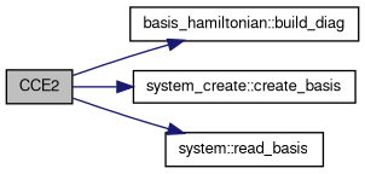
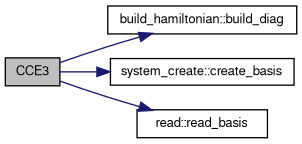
  digraph {
    rankdir=LR
    node [color=black fillcolor=white fontname=FreeSans fontsize=10 shape=record style=filled]
    edge [color=midnightblue fontname=FreeSans fontsize=10 labelfontname=FreeSans labelfontsize=10 style=solid]
-   n1 [fillcolor=grey75 fontcolor=black height=0.2 label=CCE2 width=0.4]
-   n2 [height=0.2 label="basis_hamiltonian::build_diag" width=0.4]
+   n1 [fillcolor=grey75 fontcolor=black height=0.2 label=CCE3 width=0.4]
+   n2 [height=0.2 label="build_hamiltonian::build_diag" width=0.4]
    n3 [height=0.2 label="system_create::create_basis" width=0.4]
-   n4 [height=0.2 label="system::read_basis" width=0.4]
+   n4 [height=0.2 label="read::read_basis" width=0.4]
    n1 -> n2
    n1 -> n3
    n1 -> n4
  }
